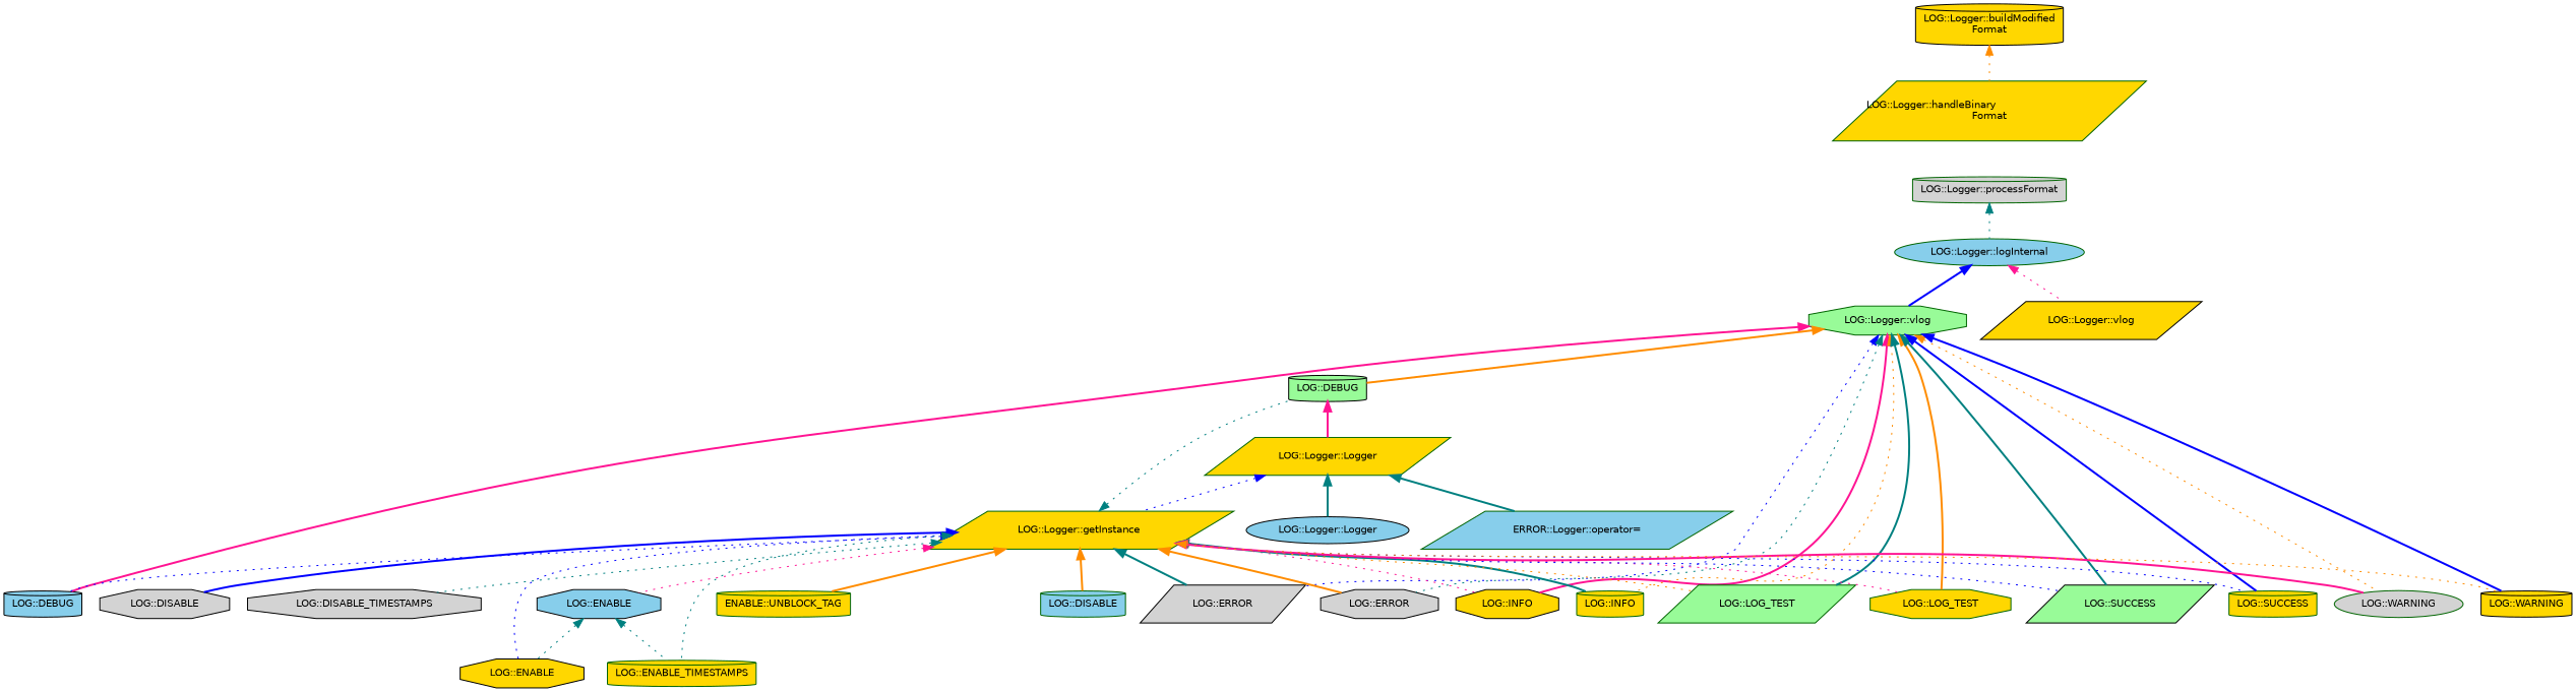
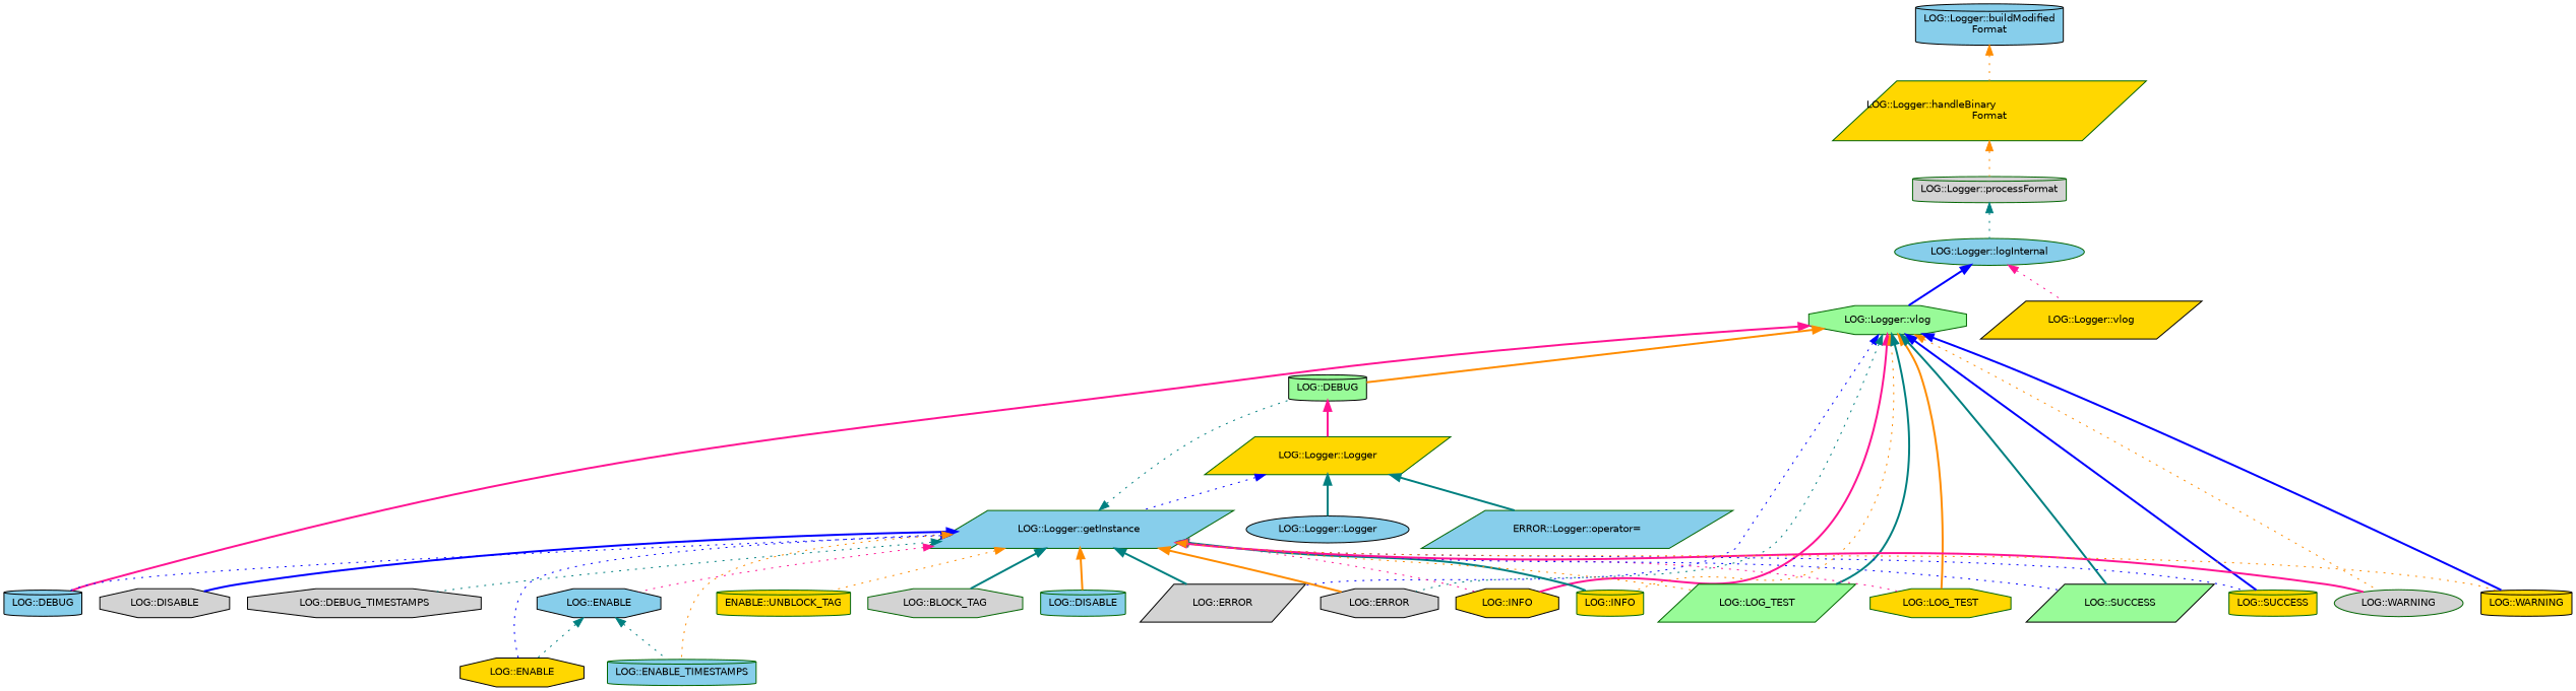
  digraph {
    rankdir=TB
    node [color=darkgreen fillcolor=gold fontname=Helvetica fontsize=10 shape=cylinder style=filled]
    edge [color=teal dir=back fontname=Helvetica fontsize=10 labelfontname=Helvetica labelfontsize=10 style=dotted]
-   n1 [color=black fontcolor=black height=0.2 label="LOG::Logger::buildModified\lFormat" width=0.4]
+   n1 [color=black fillcolor=skyblue fontcolor=black height=0.2 label="LOG::Logger::buildModified\lFormat" width=0.4]
    n2 [height=0.2 label="LOG::Logger::handleBinary\lFormat" shape=parallelogram width=0.4]
    n3 [fillcolor=lightgrey height=0.2 label="LOG::Logger::processFormat" width=0.4]
    n4 [fillcolor=skyblue height=0.2 label="LOG::Logger::logInternal" shape=ellipse width=0.4]
    n5 [fillcolor=palegreen height=0.2 label="LOG::Logger::vlog" shape=octagon width=0.4]
    n6 [color=black height=0.2 label="LOG::Logger::vlog" shape=parallelogram width=0.4]
    n7 [color=black fillcolor=skyblue height=0.2 label="LOG::DEBUG" width=0.4]
    n8 [color=black fillcolor=palegreen height=0.2 label="LOG::DEBUG" width=0.4]
    n9 [color=black fillcolor=lightgrey height=0.2 label="LOG::ERROR" shape=parallelogram width=0.4]
    n10 [color=black fillcolor=lightgrey height=0.2 label="LOG::ERROR" shape=octagon width=0.4]
    n11 [color=black height=0.2 label="LOG::INFO" shape=octagon width=0.4]
    n12 [height=0.2 label="LOG::INFO" width=0.4]
    n13 [fillcolor=palegreen height=0.2 label="LOG::LOG_TEST" shape=parallelogram width=0.4]
    n14 [height=0.2 label="LOG::LOG_TEST" shape=octagon width=0.4]
    n15 [color=black fillcolor=palegreen height=0.2 label="LOG::SUCCESS" shape=parallelogram width=0.4]
    n16 [height=0.2 label="LOG::SUCCESS" width=0.4]
    n17 [fillcolor=lightgrey height=0.2 label="LOG::WARNING" shape=ellipse width=0.4]
    n18 [color=black height=0.2 label="LOG::WARNING" width=0.4]
    n19 [height=0.2 label="LOG::Logger::Logger" shape=parallelogram width=0.4]
-   n20 [height=0.2 label="LOG::Logger::getInstance" shape=parallelogram width=0.4]
+   n20 [fillcolor=skyblue height=0.2 label="LOG::Logger::getInstance" shape=parallelogram width=0.4]
    n21 [color=black fillcolor=skyblue height=0.2 label="LOG::Logger::Logger" shape=ellipse width=0.4]
    n22 [fillcolor=skyblue height=0.2 label="ERROR::Logger::operator=" shape=parallelogram width=0.4]
+   n23 [fillcolor=lightgrey height=0.2 label="LOG::BLOCK_TAG" shape=octagon width=0.4]
    n24 [fillcolor=skyblue height=0.2 label="LOG::DISABLE" width=0.4]
    n25 [color=black fillcolor=lightgrey height=0.2 label="LOG::DISABLE" shape=octagon width=0.4]
-   n26 [color=black fillcolor=lightgrey height=0.2 label="LOG::DISABLE_TIMESTAMPS" shape=octagon width=0.4]
+   n26 [color=black fillcolor=lightgrey height=0.2 label="LOG::DEBUG_TIMESTAMPS" shape=octagon width=0.4]
    n27 [color=black fillcolor=skyblue height=0.2 label="LOG::ENABLE" shape=octagon width=0.4]
    n28 [color=black height=0.2 label="LOG::ENABLE" shape=octagon width=0.4]
-   n29 [height=0.2 label="LOG::ENABLE_TIMESTAMPS" width=0.4]
+   n29 [fillcolor=skyblue height=0.2 label="LOG::ENABLE_TIMESTAMPS" width=0.4]
    n30 [height=0.2 label="ENABLE::UNBLOCK_TAG" width=0.4]
    n1 -> n2 [color=darkorange]
+   n2 -> n3 [color=darkorange]
    n3 -> n4
    n4 -> n5 [color=blue style=bold]
    n4 -> n6 [color=deeppink]
    n5 -> n7 [color=deeppink style=bold]
    n5 -> n8 [color=darkorange style=bold]
    n5 -> n9 [color=blue]
    n5 -> n10
    n5 -> n11 [color=deeppink style=bold]
    n5 -> n12 [color=darkorange]
    n5 -> n13 [style=bold]
    n5 -> n14 [color=darkorange style=bold]
    n5 -> n15 [style=bold]
    n5 -> n16 [color=blue style=bold]
    n5 -> n17 [color=darkorange]
    n5 -> n18 [color=blue style=bold]
    n8 -> n19 [color=deeppink style=bold]
    n19 -> n20 [color=blue]
    n19 -> n21 [style=bold]
    n19 -> n22 [style=bold]
    n20 -> n7 [color=blue]
    n20 -> n8
    n20 -> n9 [style=bold]
    n20 -> n10 [color=darkorange style=bold]
    n20 -> n11 [color=deeppink]
    n20 -> n12 [style=bold]
    n20 -> n13 [color=darkorange]
    n20 -> n14 [color=deeppink]
    n20 -> n15 [color=blue]
    n20 -> n16 [color=blue]
    n20 -> n17 [color=deeppink style=bold]
    n20 -> n18 [color=darkorange]
+   n20 -> n23 [style=bold]
    n20 -> n24 [color=darkorange style=bold]
    n20 -> n25 [color=blue style=bold]
    n20 -> n26
    n20 -> n27 [color=deeppink]
    n20 -> n28 [color=blue]
-   n20 -> n29
-   n20 -> n30 [color=darkorange style=bold]
+   n20 -> n29 [color=darkorange]
+   n20 -> n30 [color=darkorange]
    n27 -> n28
    n27 -> n29
  }
